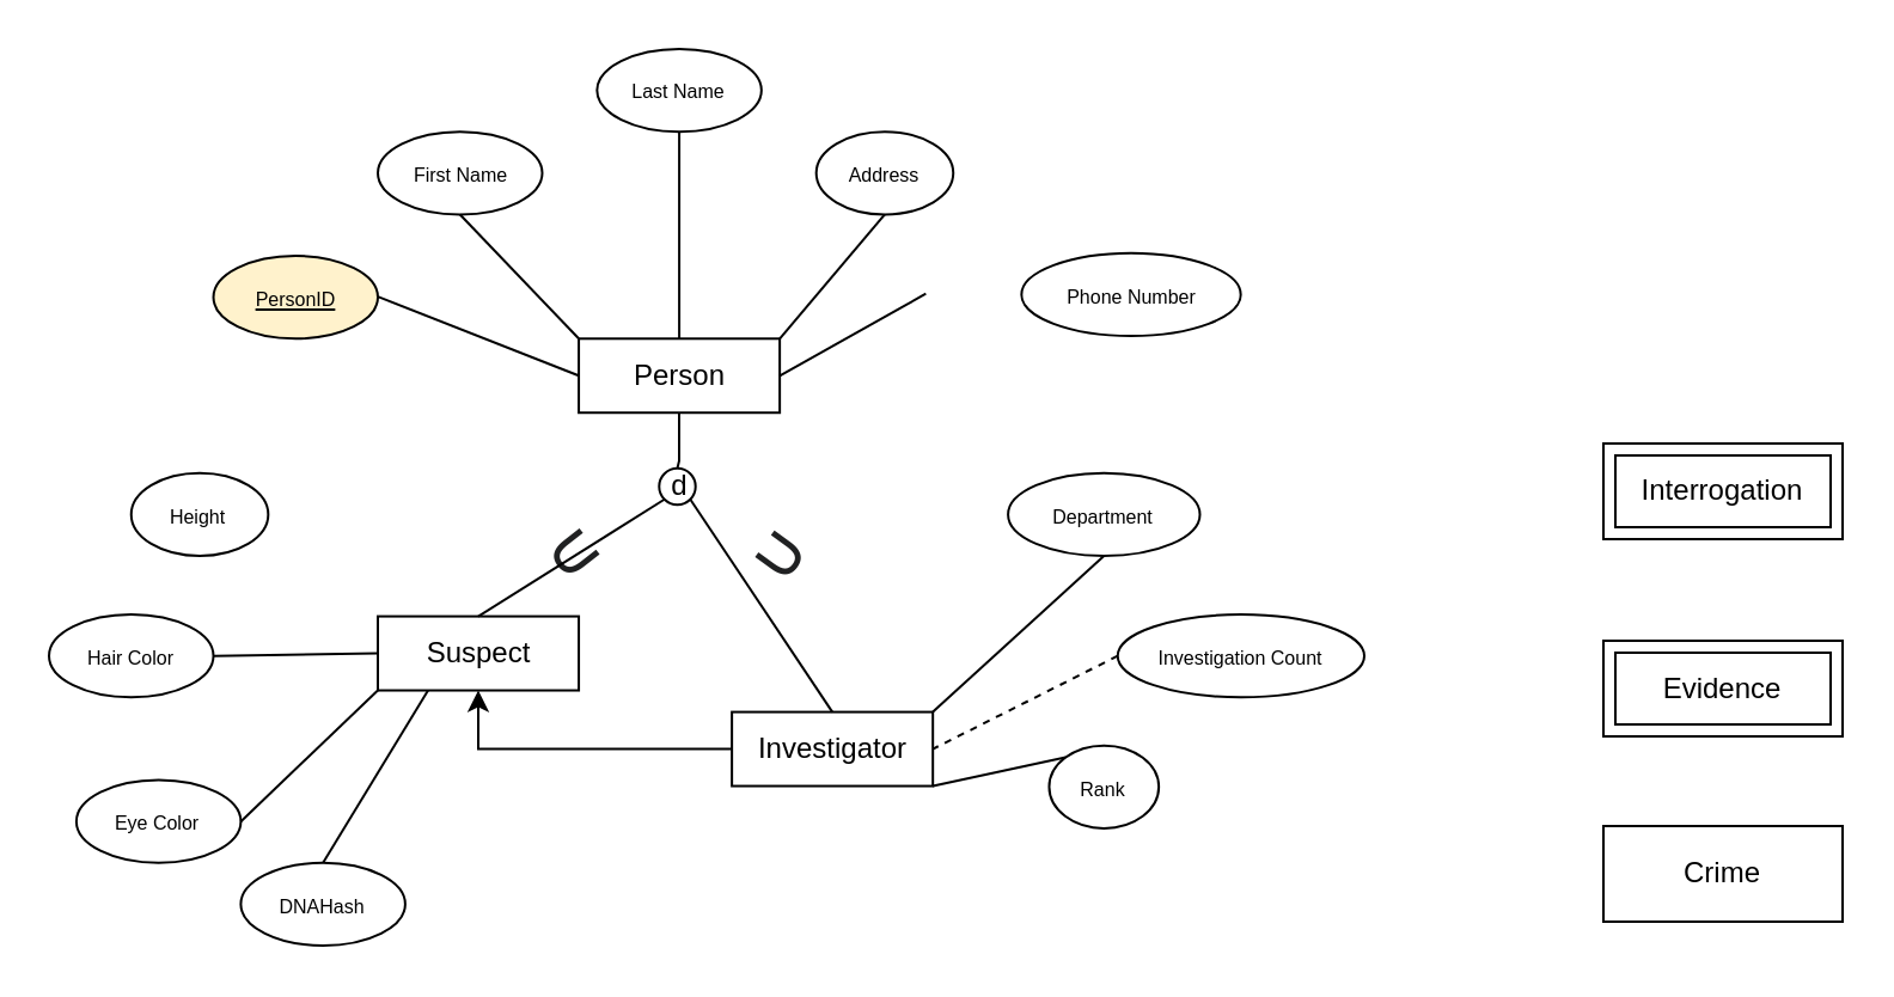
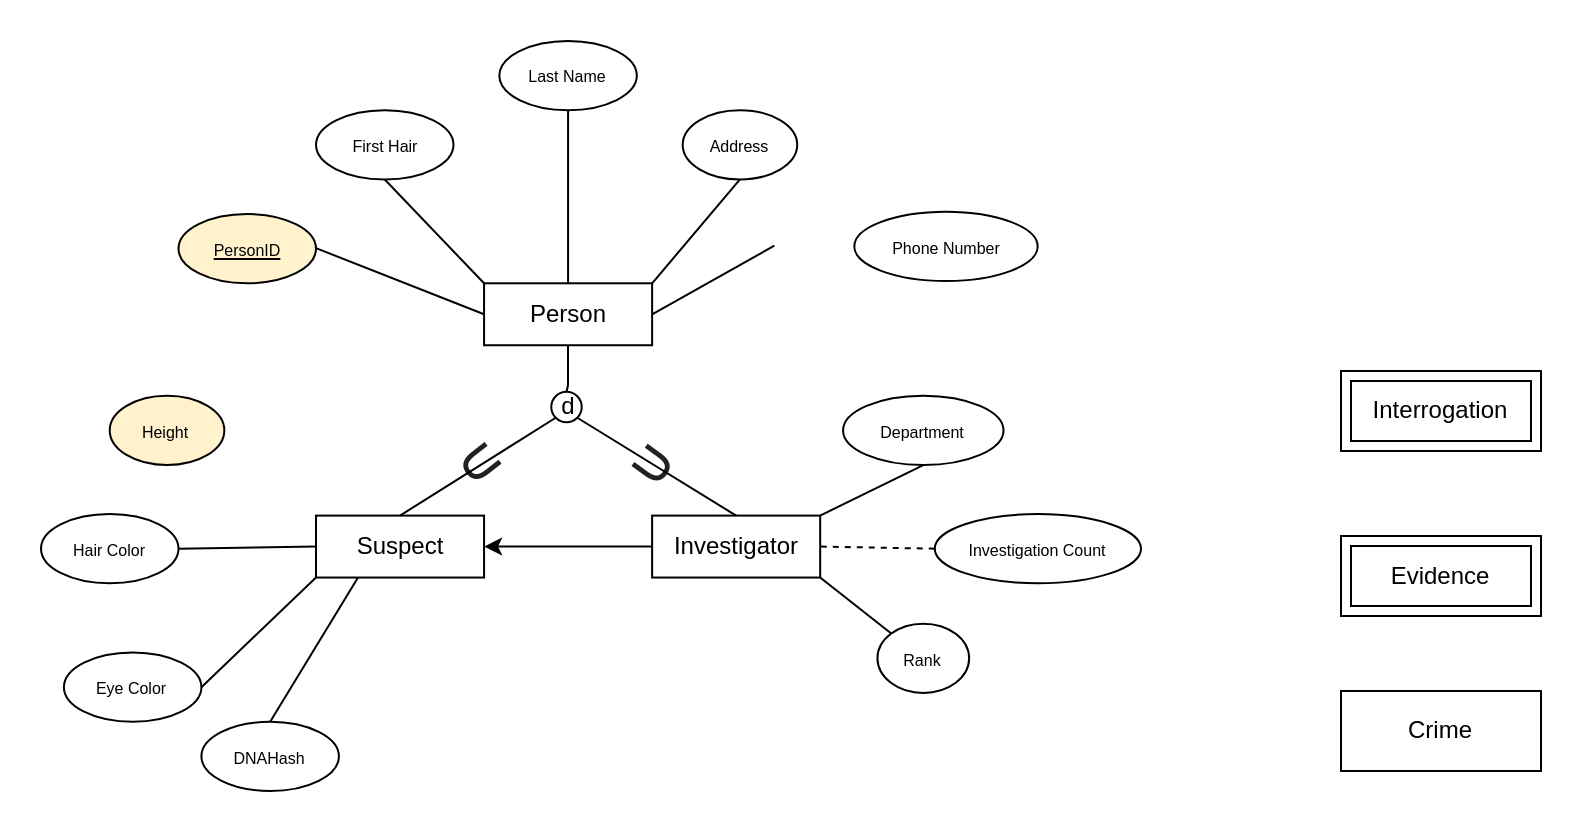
  <mxCell id="0" />
  <mxCell id="1" parent="0" />
  <mxCell id="2" value="Crime" style="whiteSpace=wrap;html=1;align=center;" vertex="1" parent="1"><mxGeometry x="670" y="345" width="100" height="40" as="geometry" /></mxCell>
  <mxCell id="3" value="Interrogation" style="shape=ext;margin=3;double=1;whiteSpace=wrap;html=1;align=center;" vertex="1" parent="1"><mxGeometry x="670" y="185" width="100" height="40" as="geometry" /></mxCell>
  <mxCell id="4" value="Evidence" style="shape=ext;margin=3;double=1;whiteSpace=wrap;html=1;align=center;" vertex="1" parent="1"><mxGeometry x="670" y="267.5" width="100" height="40" as="geometry" /></mxCell>
  <mxCell id="5" value="" style="group" vertex="1" connectable="0" parent="1"><mxGeometry x="20" y="20" width="550" height="375" as="geometry" /></mxCell>
  <mxCell id="6" value="&lt;font style=&quot;font-size: 8px;&quot;&gt;PersonID&lt;/font&gt;" style="ellipse;whiteSpace=wrap;html=1;align=center;fontStyle=4;fillColor=#fff2cc;" vertex="1" parent="5"><mxGeometry x="68.75" y="86.538" width="68.75" height="34.615" as="geometry" /></mxCell>
- <mxCell id="7" value="&lt;font style=&quot;font-size: 8px;&quot;&gt;First Name&lt;/font&gt;" style="ellipse;whiteSpace=wrap;html=1;align=center;" vertex="1" parent="5"><mxGeometry x="137.5" y="34.615" width="68.75" height="34.615" as="geometry" /></mxCell>
+ <mxCell id="7" value="&lt;font style=&quot;font-size: 8px;&quot;&gt;First Hair&lt;/font&gt;" style="ellipse;whiteSpace=wrap;html=1;align=center;" vertex="1" parent="5"><mxGeometry x="137.5" y="34.615" width="68.75" height="34.615" as="geometry" /></mxCell>
  <mxCell id="8" value="&lt;font style=&quot;font-size: 8px;&quot;&gt;Last Name&lt;/font&gt;" style="ellipse;whiteSpace=wrap;html=1;align=center;" vertex="1" parent="5"><mxGeometry x="229.167" width="68.75" height="34.615" as="geometry" /></mxCell>
  <mxCell id="9" value="&lt;font style=&quot;font-size: 8px;&quot;&gt;Address&lt;/font&gt;" style="ellipse;whiteSpace=wrap;html=1;align=center;" vertex="1" parent="5"><mxGeometry x="320.833" y="34.615" width="57.292" height="34.615" as="geometry" /></mxCell>
  <mxCell id="10" value="&lt;font style=&quot;font-size: 8px;&quot;&gt;Phone Number&lt;/font&gt;" style="ellipse;whiteSpace=wrap;html=1;align=center;" vertex="1" parent="5"><mxGeometry x="406.667" y="85.385" width="91.667" height="34.615" as="geometry" /></mxCell>
  <mxCell id="11" value="" style="endArrow=none;html=1;rounded=0;entryX=0;entryY=0.5;entryDx=0;entryDy=0;" edge="1" parent="5" target="30"><mxGeometry relative="1" as="geometry"><mxPoint x="137.5" y="103.569" as="sourcePoint" /><mxPoint x="320.833" y="103.569" as="targetPoint" /></mxGeometry></mxCell>
  <mxCell id="12" value="" style="endArrow=none;html=1;rounded=0;entryX=0;entryY=0;entryDx=0;entryDy=0;" edge="1" parent="5" target="30"><mxGeometry relative="1" as="geometry"><mxPoint x="171.875" y="69.231" as="sourcePoint" /><mxPoint x="255.521" y="101.815" as="targetPoint" /></mxGeometry></mxCell>
  <mxCell id="13" value="" style="endArrow=none;html=1;rounded=0;entryX=0.5;entryY=0;entryDx=0;entryDy=0;" edge="1" parent="5" target="30"><mxGeometry relative="1" as="geometry"><mxPoint x="263.542" y="34.615" as="sourcePoint" /><mxPoint x="312.812" y="86.538" as="targetPoint" /></mxGeometry></mxCell>
  <mxCell id="14" value="" style="endArrow=none;html=1;rounded=0;entryX=1;entryY=0;entryDx=0;entryDy=0;exitX=0.5;exitY=1;exitDx=0;exitDy=0;" edge="1" parent="5" source="9" target="30"><mxGeometry relative="1" as="geometry"><mxPoint x="275" y="46.154" as="sourcePoint" /><mxPoint x="275" y="132.692" as="targetPoint" /></mxGeometry></mxCell>
  <mxCell id="15" value="&lt;span style=&quot;font-size: 8px;&quot;&gt;Rank&lt;/span&gt;" style="ellipse;whiteSpace=wrap;html=1;align=center;" vertex="1" parent="5"><mxGeometry x="418.229" y="291.346" width="45.833" height="34.615" as="geometry" /></mxCell>
  <mxCell id="16" value="&lt;span style=&quot;font-size: 8px;&quot;&gt;Investigation Count&lt;/span&gt;" style="ellipse;whiteSpace=wrap;html=1;align=center;" vertex="1" parent="5"><mxGeometry x="446.875" y="236.538" width="103.125" height="34.615" as="geometry" /></mxCell>
  <mxCell id="17" value="&lt;span style=&quot;font-size: 8px;&quot;&gt;Department&lt;/span&gt;" style="ellipse;whiteSpace=wrap;html=1;align=center;" vertex="1" parent="5"><mxGeometry x="401.042" y="177.404" width="80.208" height="34.615" as="geometry" /></mxCell>
  <mxCell id="18" value="" style="endArrow=none;html=1;rounded=0;entryX=1;entryY=0;entryDx=0;entryDy=0;exitX=0.5;exitY=1;exitDx=0;exitDy=0;" edge="1" parent="5" source="17" target="33"><mxGeometry relative="1" as="geometry"><mxPoint x="442.865" y="212.019" as="sourcePoint" /><mxPoint x="389.583" y="236.538" as="targetPoint" /></mxGeometry></mxCell>
  <mxCell id="19" value="" style="endArrow=none;html=1;rounded=0;entryX=1;entryY=0.5;entryDx=0;entryDy=0;exitX=0;exitY=0.5;exitDx=0;exitDy=0;dashed=1;" edge="1" parent="5" source="16" target="33"><mxGeometry relative="1" as="geometry"><mxPoint x="446.875" y="251.792" as="sourcePoint" /><mxPoint x="386.146" y="285.577" as="targetPoint" /></mxGeometry></mxCell>
  <mxCell id="20" value="" style="endArrow=none;html=1;rounded=0;exitX=0;exitY=0;exitDx=0;exitDy=0;entryX=1;entryY=1;entryDx=0;entryDy=0;" edge="1" parent="5" source="15" target="33"><mxGeometry relative="1" as="geometry"><mxPoint x="450.312" y="234.485" as="sourcePoint" /><mxPoint x="389.583" y="268.846" as="targetPoint" /></mxGeometry></mxCell>
- <mxCell id="21" value="&lt;span style=&quot;font-size: 8px;&quot;&gt;Height&lt;/span&gt;" style="ellipse;whiteSpace=wrap;html=1;align=center;" vertex="1" parent="5"><mxGeometry x="34.375" y="177.404" width="57.292" height="34.615" as="geometry" /></mxCell>
+ <mxCell id="21" value="&lt;span style=&quot;font-size: 8px;&quot;&gt;Height&lt;/span&gt;" style="ellipse;whiteSpace=wrap;html=1;align=center;fillColor=#fff2cc;" vertex="1" parent="5"><mxGeometry x="34.375" y="177.404" width="57.292" height="34.615" as="geometry" /></mxCell>
  <mxCell id="22" value="&lt;span style=&quot;font-size: 8px;&quot;&gt;Hair Color&lt;/span&gt;" style="ellipse;whiteSpace=wrap;html=1;align=center;" vertex="1" parent="5"><mxGeometry y="236.538" width="68.75" height="34.615" as="geometry" /></mxCell>
  <mxCell id="23" value="&lt;span style=&quot;font-size: 8px;&quot;&gt;Eye Color&lt;/span&gt;" style="ellipse;whiteSpace=wrap;html=1;align=center;" vertex="1" parent="5"><mxGeometry x="11.458" y="305.769" width="68.75" height="34.615" as="geometry" /></mxCell>
  <mxCell id="24" value="&lt;span style=&quot;font-size: 8px;&quot;&gt;DNAHash&lt;/span&gt;" style="ellipse;whiteSpace=wrap;html=1;align=center;" vertex="1" parent="5"><mxGeometry x="80.208" y="340.385" width="68.75" height="34.615" as="geometry" /></mxCell>
  <mxCell id="25" value="" style="endArrow=none;html=1;rounded=0;exitX=0;exitY=0.5;exitDx=0;exitDy=0;entryX=1;entryY=0.5;entryDx=0;entryDy=0;" edge="1" parent="5" source="31" target="22"><mxGeometry relative="1" as="geometry"><mxPoint x="104.271" y="291.346" as="sourcePoint" /><mxPoint x="68.75" y="263.654" as="targetPoint" /></mxGeometry></mxCell>
  <mxCell id="26" value="" style="endArrow=none;html=1;rounded=0;exitX=0;exitY=1;exitDx=0;exitDy=0;entryX=1;entryY=0.5;entryDx=0;entryDy=0;" edge="1" parent="5" source="31" target="23"><mxGeometry relative="1" as="geometry"><mxPoint x="148.958" y="264.231" as="sourcePoint" /><mxPoint x="80.208" y="265.385" as="targetPoint" /></mxGeometry></mxCell>
  <mxCell id="27" value="" style="endArrow=none;html=1;rounded=0;exitX=0.25;exitY=1;exitDx=0;exitDy=0;entryX=0.5;entryY=0;entryDx=0;entryDy=0;" edge="1" parent="5" source="31" target="24"><mxGeometry relative="1" as="geometry"><mxPoint x="160.417" y="275.769" as="sourcePoint" /><mxPoint x="91.667" y="276.923" as="targetPoint" /></mxGeometry></mxCell>
  <mxCell id="28" value="&lt;span style=&quot;color: rgb(32, 33, 34); font-family: sans-serif; font-size: 29px; text-align: start; background-color: rgb(255, 255, 255);&quot;&gt;∪&lt;/span&gt;" style="text;html=1;align=center;verticalAlign=middle;whiteSpace=wrap;rounded=0;rotation=-54;" vertex="1" parent="5"><mxGeometry x="280.347" y="199.357" width="50.417" height="23.229" as="geometry" /></mxCell>
  <mxCell id="29" value="&lt;span style=&quot;color: rgb(32, 33, 34); font-family: sans-serif; font-size: 29px; text-align: start; background-color: rgb(255, 255, 255);&quot;&gt;∪&lt;/span&gt;" style="text;html=1;align=center;verticalAlign=middle;whiteSpace=wrap;rounded=0;rotation=52;" vertex="1" parent="5"><mxGeometry x="196.319" y="199.357" width="50.417" height="23.229" as="geometry" /></mxCell>
  <mxCell id="30" value="Person" style="whiteSpace=wrap;html=1;align=center;" vertex="1" parent="5"><mxGeometry x="221.528" y="121.154" width="84.028" height="30.972" as="geometry" /></mxCell>
  <mxCell id="31" value="Suspect" style="whiteSpace=wrap;html=1;align=center;" vertex="1" parent="5"><mxGeometry x="137.5" y="237.298" width="84.028" height="30.972" as="geometry" /></mxCell>
  <mxCell id="32" value="" style="edgeStyle=orthogonalEdgeStyle;rounded=0;orthogonalLoop=1;jettySize=auto;html=1;" edge="1" parent="5" source="33" target="31"><mxGeometry relative="1" as="geometry" /></mxCell>
- <mxCell id="33" value="Investigator" style="whiteSpace=wrap;html=1;align=center;" vertex="1" parent="5"><mxGeometry x="285.556" y="277.298" width="84.028" height="30.972" as="geometry" /></mxCell>
+ <mxCell id="33" value="Investigator" style="whiteSpace=wrap;html=1;align=center;" vertex="1" parent="5"><mxGeometry x="305.556" y="237.298" width="84.028" height="30.972" as="geometry" /></mxCell>
  <mxCell id="34" value="" style="points=[[0.145,0.145,0],[0.5,0,0],[0.855,0.145,0],[1,0.5,0],[0.855,0.855,0],[0.5,1,0],[0.145,0.855,0],[0,0.5,0]];shape=mxgraph.bpmn.event;html=1;verticalLabelPosition=bottom;labelBackgroundColor=#ffffff;verticalAlign=top;align=center;perimeter=ellipsePerimeter;outlineConnect=0;aspect=fixed;outline=standard;symbol=general;" vertex="1" parent="5"><mxGeometry x="255.139" y="175.354" width="15.225" height="15.225" as="geometry" /></mxCell>
  <mxCell id="35" style="edgeStyle=orthogonalEdgeStyle;rounded=0;orthogonalLoop=1;jettySize=auto;html=1;entryX=0.5;entryY=0;entryDx=0;entryDy=0;entryPerimeter=0;strokeColor=default;endArrow=none;endFill=0;" edge="1" parent="5" source="30" target="34"><mxGeometry relative="1" as="geometry" /></mxCell>
  <mxCell id="36" value="" style="endArrow=none;html=1;rounded=0;exitX=0.5;exitY=0;exitDx=0;exitDy=0;entryX=0.145;entryY=0.855;entryDx=0;entryDy=0;entryPerimeter=0;" edge="1" parent="5" source="31" target="34"><mxGeometry relative="1" as="geometry"><mxPoint x="129.097" y="190.84" as="sourcePoint" /><mxPoint x="263.542" y="190.84" as="targetPoint" /></mxGeometry></mxCell>
  <mxCell id="37" value="" style="endArrow=none;html=1;rounded=0;exitX=0.5;exitY=0;exitDx=0;exitDy=0;entryX=0.855;entryY=0.855;entryDx=0;entryDy=0;entryPerimeter=0;" edge="1" parent="5" source="33" target="34"><mxGeometry relative="1" as="geometry"><mxPoint x="187.917" y="245.04" as="sourcePoint" /><mxPoint x="266.062" y="196.26" as="targetPoint" /></mxGeometry></mxCell>
  <mxCell id="38" value="d" style="text;html=1;align=center;verticalAlign=middle;whiteSpace=wrap;rounded=0;" vertex="1" parent="5"><mxGeometry x="246.736" y="177.29" width="33.611" height="11.614" as="geometry" /></mxCell>
  <mxCell id="39" value="" style="endArrow=none;html=1;rounded=0;entryX=1;entryY=0.5;entryDx=0;entryDy=0;" edge="1" parent="5" target="30"><mxGeometry relative="1" as="geometry"><mxPoint x="366.667" y="102.369" as="sourcePoint" /><mxPoint x="366.667" y="188.908" as="targetPoint" /></mxGeometry></mxCell>
